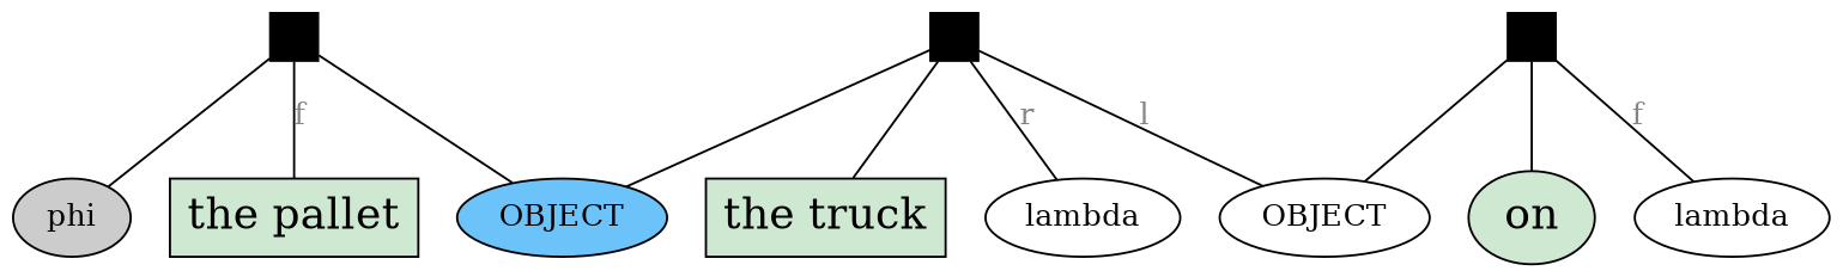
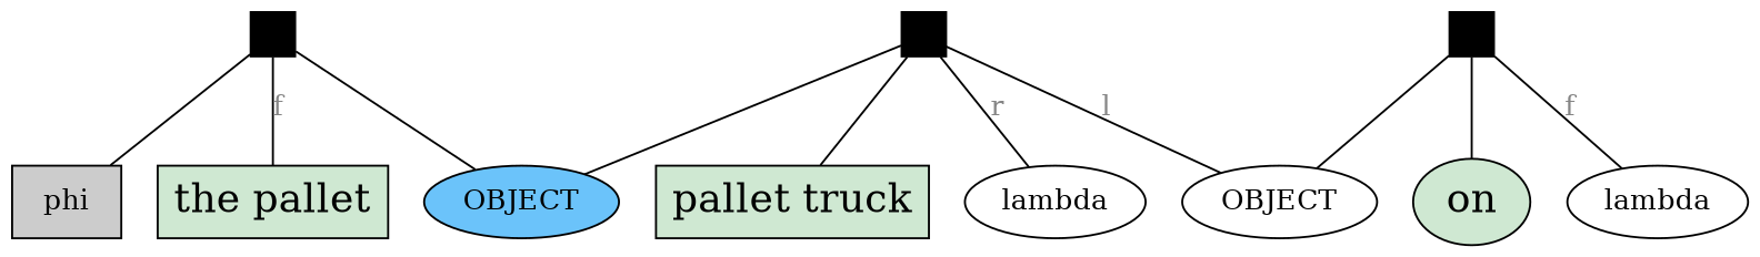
  graph {
    node [style=filled]
    edge [fontcolor="#858585"]
    n1 [fillcolor="#6BC3FA" label=OBJECT]
-   n2 [fillcolor="#CCCCCC" label=phi]
+   n2 [fillcolor="#CCCCCC" label=phi shape=box]
    n3 [fillcolor="#CFE8D2" fontsize=20 label="the pallet" shape=box]
    n4 [label=lambda style=""]
    n5 [label=OBJECT style=""]
    n6 [fillcolor="#CFE8D2" fontsize=20 label=on shape=ellipse]
    n7 [label=lambda style=""]
-   n8 [fillcolor="#CFE8D2" fontsize=20 label="the truck" shape=box]
+   n8 [fillcolor="#CFE8D2" fontsize=20 label="pallet truck" shape=box]
    2 [fillcolor="#000000" fixedsize=true height=0.3 shape=box width=0.3]
    9 [fillcolor="#000000" fixedsize=true height=0.3 shape=box width=0.3]
    7 [fillcolor="#000000" fixedsize=true height=0.3 shape=box width=0.3]
    2 -- n1 [label=" "]
    2 -- n2 [label=" "]
    2 -- n3 [label=f]
    9 -- n1 [label=" "]
    9 -- n4 [label=r]
    9 -- n5 [label=l]
    9 -- n8 [label=" "]
    7 -- n5 [label=" "]
    7 -- n6 [label=" "]
    7 -- n7 [label=f]
  }
